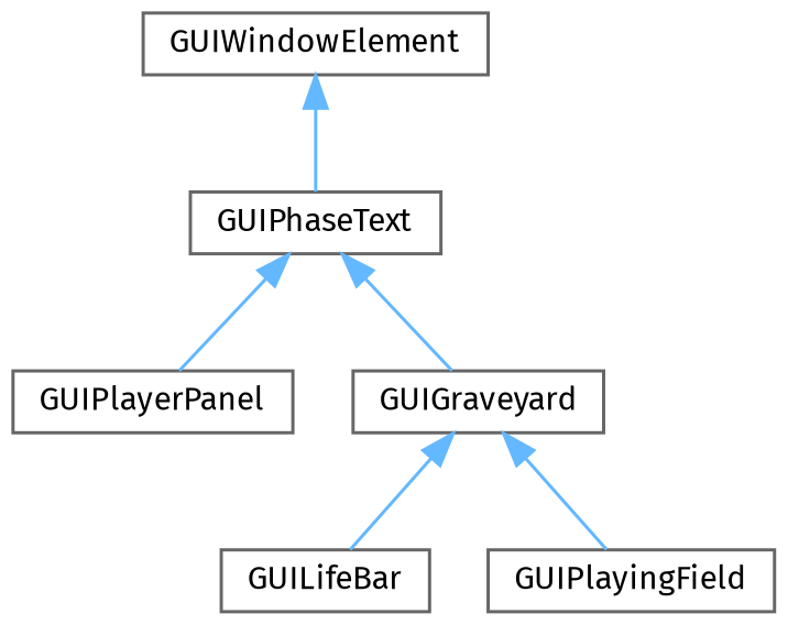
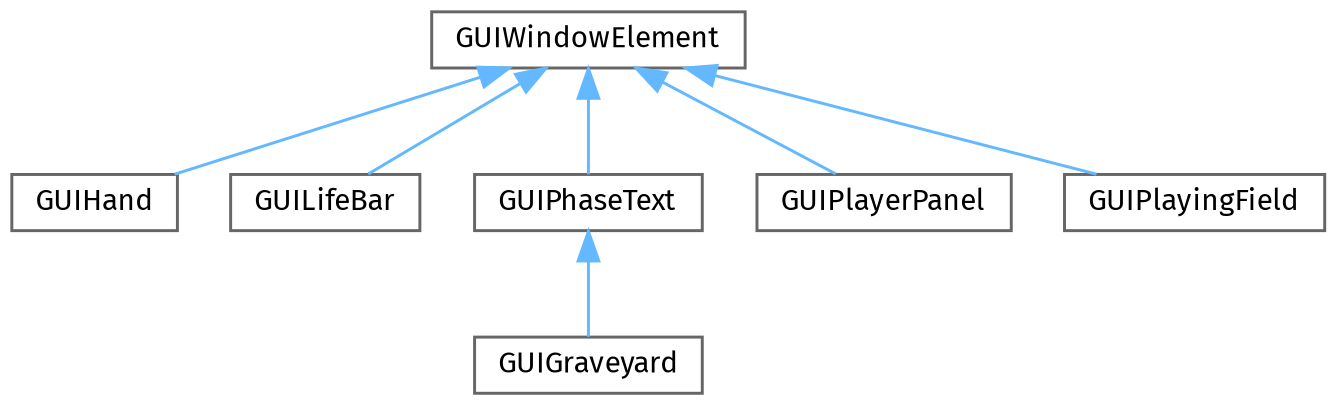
  digraph {
    fontname="Fira Sans"
    rankdir=TB
    node [color=grey40 fillcolor=white fontname="Fira Sans" fontsize=10 shape=box style=filled]
    edge [color=steelblue1 dir=back fontname="Fira Sans" fontsize=10 labelfontname=Helvetica labelfontsize=10 style=solid]
    n1 [height=0.2 label=GUIWindowElement width=0.4]
+   n2 [height=0.2 label=GUIHand width=0.4]
    n3 [height=0.2 label=GUILifeBar width=0.4]
    n4 [height=0.2 label=GUIPhaseText width=0.4]
    n5 [height=0.2 label=GUIPlayerPanel width=0.4]
    n6 [height=0.2 label=GUIPlayingField width=0.4]
    n7 [height=0.2 label=GUIGraveyard width=0.4]
-   n7 -> n3
+   n1 -> n2
+   n1 -> n3
    n1 -> n4
-   n4 -> n5
-   n7 -> n6
+   n1 -> n5
+   n1 -> n6
    n4 -> n7
  }
